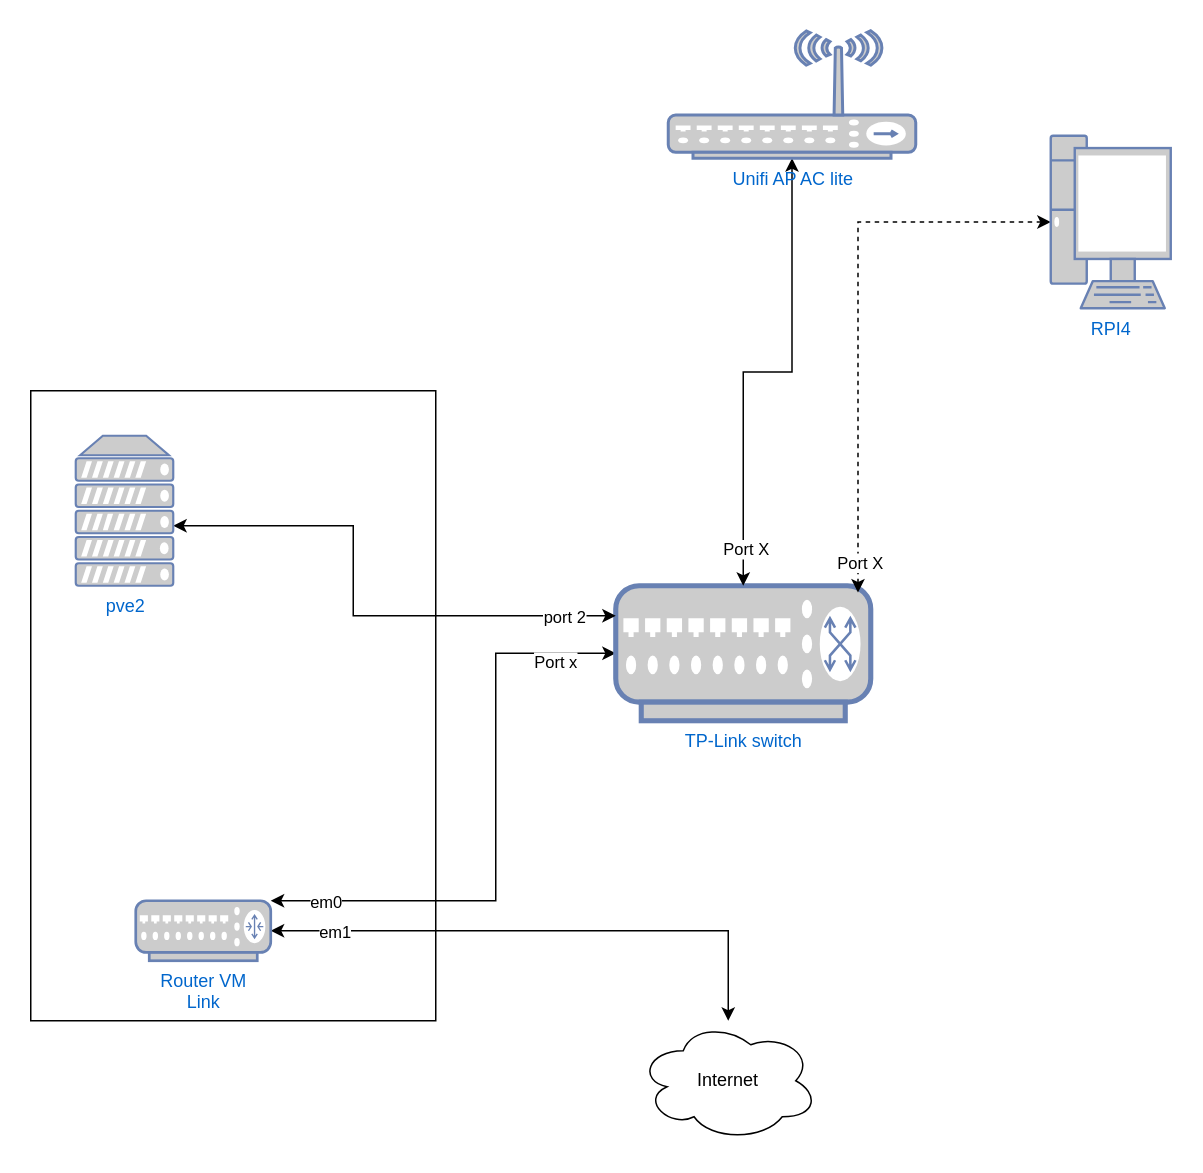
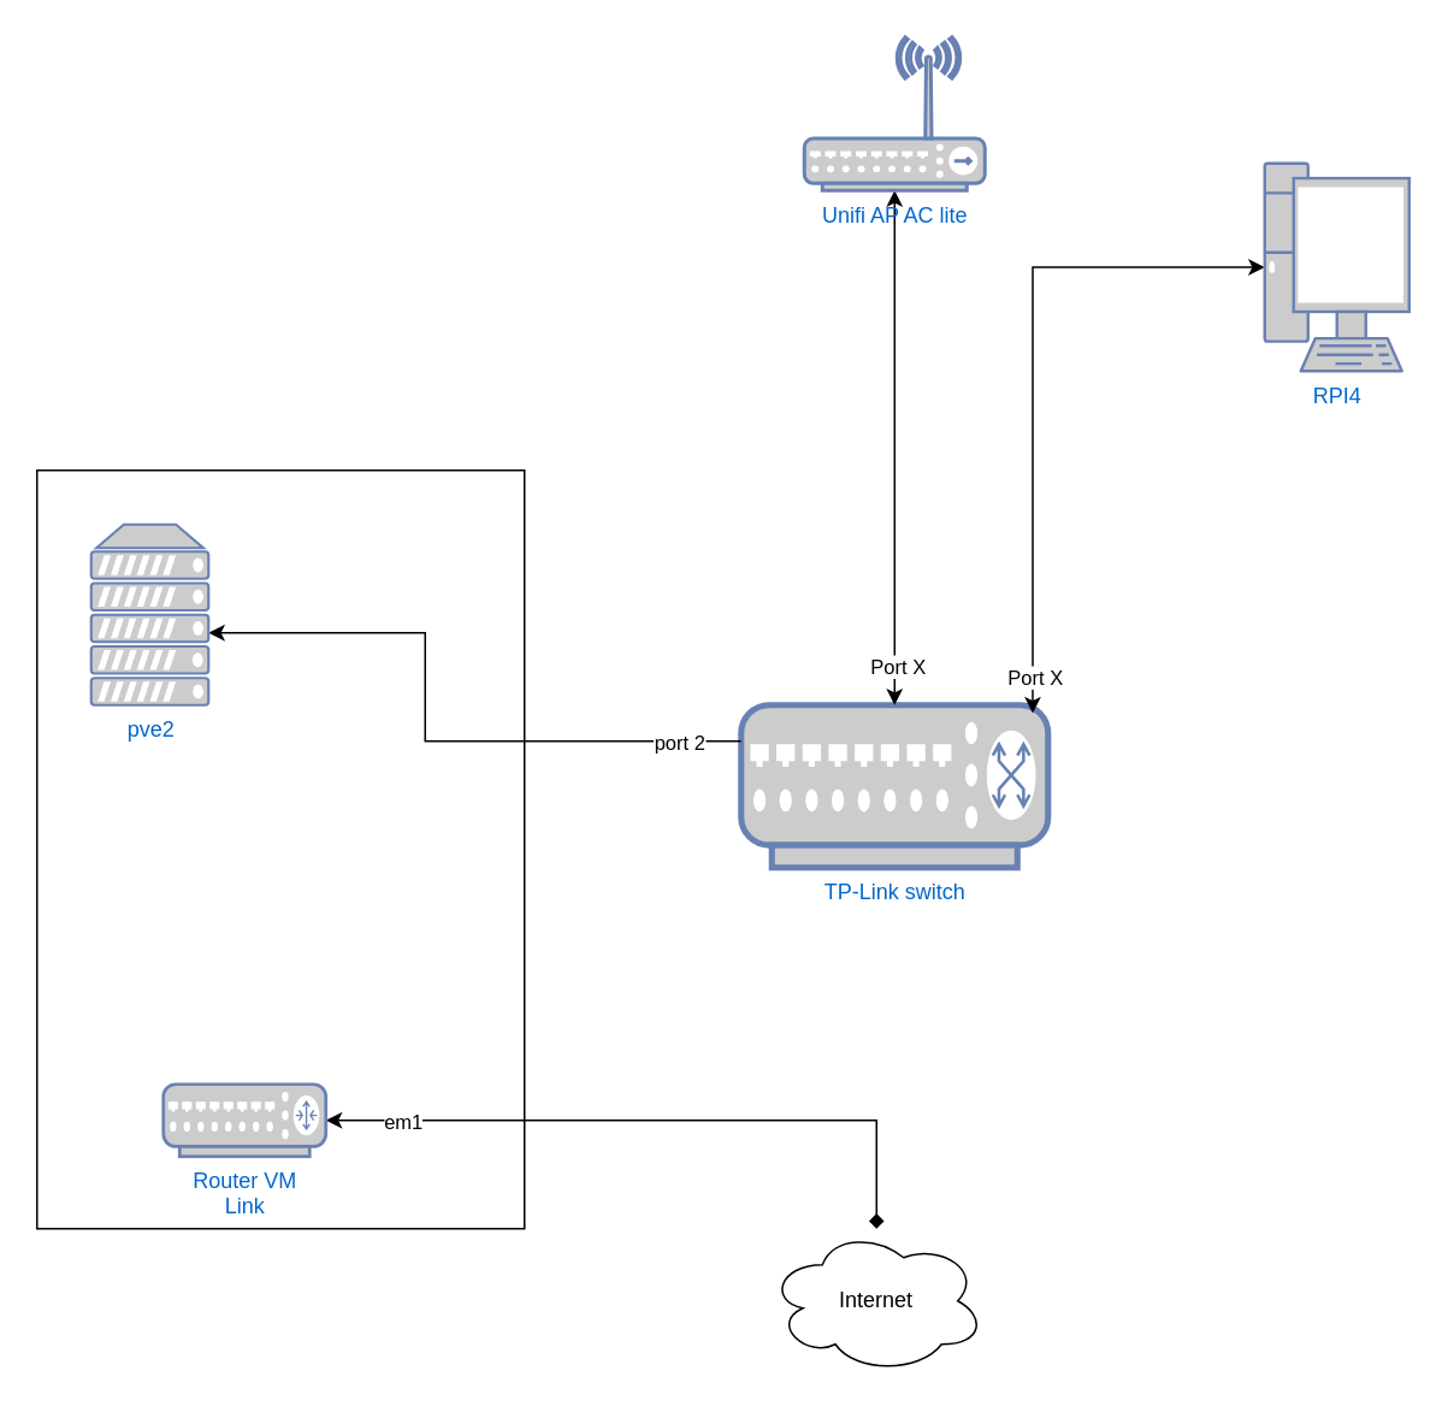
  <mxCell id="0" />
  <mxCell id="1" parent="0" />
  <mxCell id="2" value="" style="rounded=0;whiteSpace=wrap;html=1;" vertex="1" parent="1"><mxGeometry y="260" width="270" height="420" as="geometry" x="20" /></mxCell>
- <mxCell id="3" style="edgeStyle=orthogonalEdgeStyle;rounded=0;orthogonalLoop=1;jettySize=auto;html=1;entryX=0;entryY=0.5;entryDx=0;entryDy=0;entryPerimeter=0;startArrow=classic;startFill=1;" edge="1" parent="1" source="8" target="9"><mxGeometry relative="1" as="geometry"><mxPoint x="350" y="435" as="targetPoint" /><Array as="points"><mxPoint x="330" y="600" /><mxPoint x="330" y="435" /></Array></mxGeometry></mxCell>
- <mxCell id="4" value="em0" style="edgeLabel;html=1;align=center;verticalAlign=middle;resizable=0;points=[];fontSize=11;" vertex="1" connectable="0" parent="3"><mxGeometry x="-0.691" y="-2" relative="1" as="geometry"><mxPoint x="-25" y="-2" as="offset" /></mxGeometry></mxCell>
- <mxCell id="5" value="Port x" style="edgeLabel;html=1;align=center;verticalAlign=middle;resizable=0;points=[];" vertex="1" connectable="0" parent="3"><mxGeometry x="0.859" relative="1" as="geometry"><mxPoint x="-13" y="5" as="offset" /></mxGeometry></mxCell>
- <mxCell id="6" style="edgeStyle=orthogonalEdgeStyle;rounded=0;orthogonalLoop=1;jettySize=auto;html=1;startArrow=classic;startFill=1;" edge="1" parent="1" source="8" target="19"><mxGeometry relative="1" as="geometry"><Array as="points"><mxPoint x="485" y="620" /></Array></mxGeometry></mxCell>
+ <mxCell id="6" style="edgeStyle=orthogonalEdgeStyle;rounded=0;orthogonalLoop=1;jettySize=auto;html=1;startArrow=classic;startFill=1;endArrow=diamond;" edge="1" parent="1" source="8" target="19"><mxGeometry relative="1" as="geometry"><Array as="points"><mxPoint x="485" y="620" /></Array></mxGeometry></mxCell>
  <mxCell id="7" value="em1" style="edgeLabel;html=1;align=center;verticalAlign=middle;resizable=0;points=[];" vertex="1" connectable="0" parent="6"><mxGeometry x="-0.77" relative="1" as="geometry"><mxPoint as="offset" /></mxGeometry></mxCell>
  <mxCell id="8" value="Router VM&lt;br&gt;Link" style="fontColor=#0066CC;verticalAlign=top;verticalLabelPosition=bottom;labelPosition=center;align=center;html=1;outlineConnect=0;fillColor=#CCCCCC;strokeColor=#6881B3;gradientColor=none;gradientDirection=north;strokeWidth=2;shape=mxgraph.networks.router;" vertex="1" parent="1"><mxGeometry x="90" y="600" width="90" height="40" as="geometry" /></mxCell>
  <mxCell id="9" value="TP-Link switch" style="fontColor=#0066CC;verticalAlign=top;verticalLabelPosition=bottom;labelPosition=center;align=center;html=1;outlineConnect=0;fillColor=#CCCCCC;strokeColor=#6881B3;gradientColor=none;gradientDirection=north;strokeWidth=2;shape=mxgraph.networks.switch;" vertex="1" parent="1"><mxGeometry x="410" y="390" width="170" height="90" as="geometry" /></mxCell>
- <mxCell id="10" style="edgeStyle=orthogonalEdgeStyle;rounded=0;orthogonalLoop=1;jettySize=auto;html=1;startArrow=classic;startFill=1;" edge="1" parent="1" source="12" target="9"><mxGeometry relative="1" as="geometry"><Array as="points"><mxPoint x="235" y="350" /><mxPoint x="235" y="410" /></Array></mxGeometry></mxCell>
+ <mxCell id="10" style="edgeStyle=orthogonalEdgeStyle;rounded=0;orthogonalLoop=1;jettySize=auto;html=1;startArrow=classic;startFill=1;endArrow=none;" edge="1" parent="1" source="12" target="9"><mxGeometry relative="1" as="geometry"><Array as="points"><mxPoint x="235" y="350" /><mxPoint x="235" y="410" /></Array></mxGeometry></mxCell>
  <mxCell id="11" value="port 2" style="edgeLabel;html=1;align=center;verticalAlign=middle;resizable=0;points=[];" vertex="1" connectable="0" parent="10"><mxGeometry x="0.704" y="-2" relative="1" as="geometry"><mxPoint x="18" y="-2" as="offset" /></mxGeometry></mxCell>
  <mxCell id="12" value="pve2" style="fontColor=#0066CC;verticalAlign=top;verticalLabelPosition=bottom;labelPosition=center;align=center;html=1;outlineConnect=0;fillColor=#CCCCCC;strokeColor=#6881B3;gradientColor=none;gradientDirection=north;strokeWidth=2;shape=mxgraph.networks.server;" vertex="1" parent="1"><mxGeometry x="50" y="290" width="65" height="100" as="geometry" /></mxCell>
  <mxCell id="13" style="edgeStyle=orthogonalEdgeStyle;rounded=0;orthogonalLoop=1;jettySize=auto;html=1;startArrow=classic;startFill=1;" edge="1" parent="1" source="15" target="9"><mxGeometry relative="1" as="geometry" /></mxCell>
  <mxCell id="14" value="Port X" style="edgeLabel;html=1;align=center;verticalAlign=middle;resizable=0;points=[];" vertex="1" connectable="0" parent="13"><mxGeometry x="0.846" y="1" relative="1" as="geometry"><mxPoint as="offset" /></mxGeometry></mxCell>
- <mxCell id="15" value="Unifi AP AC lite" style="fontColor=#0066CC;verticalAlign=top;verticalLabelPosition=bottom;labelPosition=center;align=center;html=1;outlineConnect=0;fillColor=#CCCCCC;strokeColor=#6881B3;gradientColor=none;gradientDirection=north;strokeWidth=2;shape=mxgraph.networks.wireless_hub;" vertex="1" parent="1"><mxGeometry x="445" y="20" width="165" height="85" as="geometry" /></mxCell>
- <mxCell id="16" style="edgeStyle=orthogonalEdgeStyle;rounded=0;orthogonalLoop=1;jettySize=auto;html=1;entryX=0.95;entryY=0.05;entryDx=0;entryDy=0;entryPerimeter=0;startArrow=classic;startFill=1;dashed=1;" edge="1" parent="1" source="18" target="9"><mxGeometry relative="1" as="geometry" /></mxCell>
+ <mxCell id="15" value="Unifi AP AC lite" style="fontColor=#0066CC;verticalAlign=top;verticalLabelPosition=bottom;labelPosition=center;align=center;html=1;outlineConnect=0;fillColor=#CCCCCC;strokeColor=#6881B3;gradientColor=none;gradientDirection=north;strokeWidth=2;shape=mxgraph.networks.wireless_hub;" vertex="1" parent="1"><mxGeometry x="445" y="20" width="100" height="85" as="geometry" /></mxCell>
+ <mxCell id="16" style="edgeStyle=orthogonalEdgeStyle;rounded=0;orthogonalLoop=1;jettySize=auto;html=1;entryX=0.95;entryY=0.05;entryDx=0;entryDy=0;entryPerimeter=0;startArrow=classic;startFill=1;" edge="1" parent="1" source="18" target="9"><mxGeometry relative="1" as="geometry" /></mxCell>
  <mxCell id="17" value="Port X" style="edgeLabel;html=1;align=center;verticalAlign=middle;resizable=0;points=[];" vertex="1" connectable="0" parent="16"><mxGeometry x="0.746" y="1" relative="1" as="geometry"><mxPoint y="27" as="offset" /></mxGeometry></mxCell>
  <mxCell id="18" value="RPI4" style="fontColor=#0066CC;verticalAlign=top;verticalLabelPosition=bottom;labelPosition=center;align=center;html=1;outlineConnect=0;fillColor=#CCCCCC;strokeColor=#6881B3;gradientColor=none;gradientDirection=north;strokeWidth=2;shape=mxgraph.networks.pc;" vertex="1" parent="1"><mxGeometry x="700" y="90" width="80" height="115" as="geometry" /></mxCell>
  <mxCell id="19" value="Internet" style="ellipse;shape=cloud;whiteSpace=wrap;html=1;" vertex="1" parent="1"><mxGeometry x="425" y="680" width="120" height="80" as="geometry" /></mxCell>
